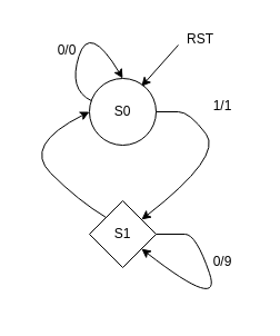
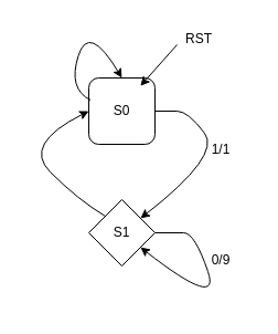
  <mxCell id="0" />
  <mxCell id="1" parent="0" />
- <mxCell id="2" value="S0" style="ellipse;whiteSpace=wrap;html=1;aspect=fixed;" vertex="1" parent="1"><mxGeometry x="80" y="70" width="60" height="60" as="geometry" /></mxCell>
+ <mxCell id="2" value="S0" style="whiteSpace=wrap;html=1;aspect=fixed;rounded=1;" vertex="1" parent="1"><mxGeometry x="80" y="70" width="60" height="60" as="geometry" /></mxCell>
  <mxCell id="3" value="S1" style="rhombus;whiteSpace=wrap;html=1;aspect=fixed;" vertex="1" parent="1"><mxGeometry x="80" y="180" width="60" height="60" as="geometry" /></mxCell>
  <mxCell id="4" value="" style="curved=1;endArrow=classic;html=1;rounded=0;exitX=1;exitY=0.5;exitDx=0;exitDy=0;" edge="1" parent="1" source="2" target="3"><mxGeometry width="50" height="50" relative="1" as="geometry"><mxPoint x="140" y="110" as="sourcePoint" /><mxPoint x="230" y="80" as="targetPoint" /><Array as="points"><mxPoint x="150" y="100" /><mxPoint x="170" y="100" /><mxPoint x="200" y="140" /></Array></mxGeometry></mxCell>
  <mxCell id="5" value="" style="curved=1;endArrow=classic;html=1;rounded=0;exitX=0;exitY=0;exitDx=0;exitDy=0;entryX=0;entryY=0.5;entryDx=0;entryDy=0;" edge="1" parent="1" source="3" target="2"><mxGeometry width="50" height="50" relative="1" as="geometry"><mxPoint x="20" y="180" as="sourcePoint" /><mxPoint x="70" y="130" as="targetPoint" /><Array as="points"><mxPoint x="70" y="180" /><mxPoint x="20" y="130" /></Array></mxGeometry></mxCell>
  <mxCell id="6" value="" style="curved=1;endArrow=classic;html=1;rounded=0;exitX=1;exitY=0.5;exitDx=0;exitDy=0;" edge="1" parent="1" source="3" target="3"><mxGeometry width="50" height="50" relative="1" as="geometry"><mxPoint x="146" y="210" as="sourcePoint" /><mxPoint x="130" y="270" as="targetPoint" /><Array as="points"><mxPoint x="156" y="210" /><mxPoint x="176" y="210" /><mxPoint x="200" y="280" /></Array></mxGeometry></mxCell>
  <mxCell id="7" value="" style="curved=1;endArrow=classic;html=1;rounded=0;exitX=0.027;exitY=0.333;exitDx=0;exitDy=0;entryX=0.5;entryY=0;entryDx=0;entryDy=0;exitPerimeter=0;" edge="1" parent="1" source="2" target="2"><mxGeometry width="50" height="50" relative="1" as="geometry"><mxPoint x="80" y="89" as="sourcePoint" /><mxPoint x="110" y="50" as="targetPoint" /><Array as="points"><mxPoint x="61" y="80" /><mxPoint x="80" y="20" /></Array></mxGeometry></mxCell>
  <mxCell id="8" value="" style="endArrow=classic;html=1;rounded=0;entryX=0.78;entryY=0.12;entryDx=0;entryDy=0;entryPerimeter=0;" edge="1" parent="1" target="2"><mxGeometry width="50" height="50" relative="1" as="geometry"><mxPoint x="160" y="40" as="sourcePoint" /><mxPoint x="190" y="0" as="targetPoint" /></mxGeometry></mxCell>
  <mxCell id="9" value="RST" style="text;html=1;align=center;verticalAlign=middle;whiteSpace=wrap;rounded=0;" vertex="1" parent="1"><mxGeometry x="150" y="20" width="60" height="30" as="geometry" /></mxCell>
- <mxCell id="10" value="0/0" style="text;html=1;align=center;verticalAlign=middle;whiteSpace=wrap;rounded=0;" vertex="1" parent="1"><mxGeometry x="30" y="30" width="60" height="30" as="geometry" /></mxCell>
- <mxCell id="11" value="1/1" style="text;html=1;align=center;verticalAlign=middle;whiteSpace=wrap;rounded=0;" vertex="1" parent="1"><mxGeometry x="170" y="80" width="60" height="30" as="geometry" /></mxCell>
+ <mxCell id="11" value="1/1" style="text;html=1;align=center;verticalAlign=middle;whiteSpace=wrap;rounded=0;" vertex="1" parent="1"><mxGeometry x="170" y="120" width="60" height="30" as="geometry" /></mxCell>
  <mxCell id="12" value="0/9" style="text;html=1;align=center;verticalAlign=middle;whiteSpace=wrap;rounded=0;" vertex="1" parent="1"><mxGeometry x="170" y="220" width="60" height="30" as="geometry" /></mxCell>
